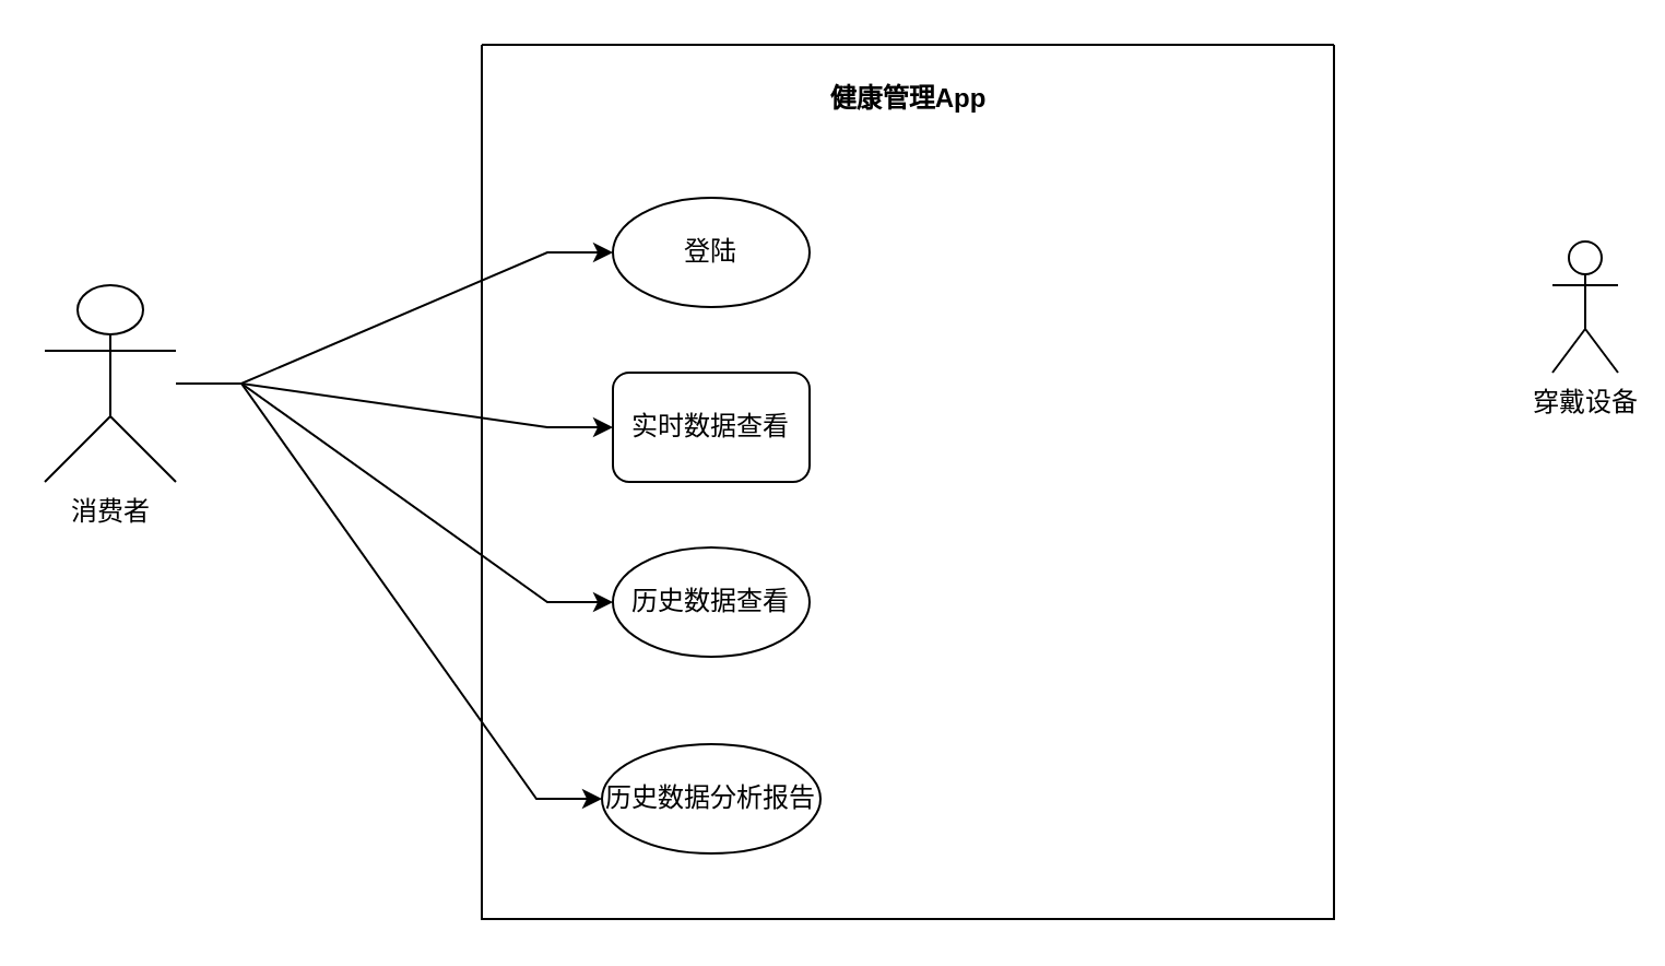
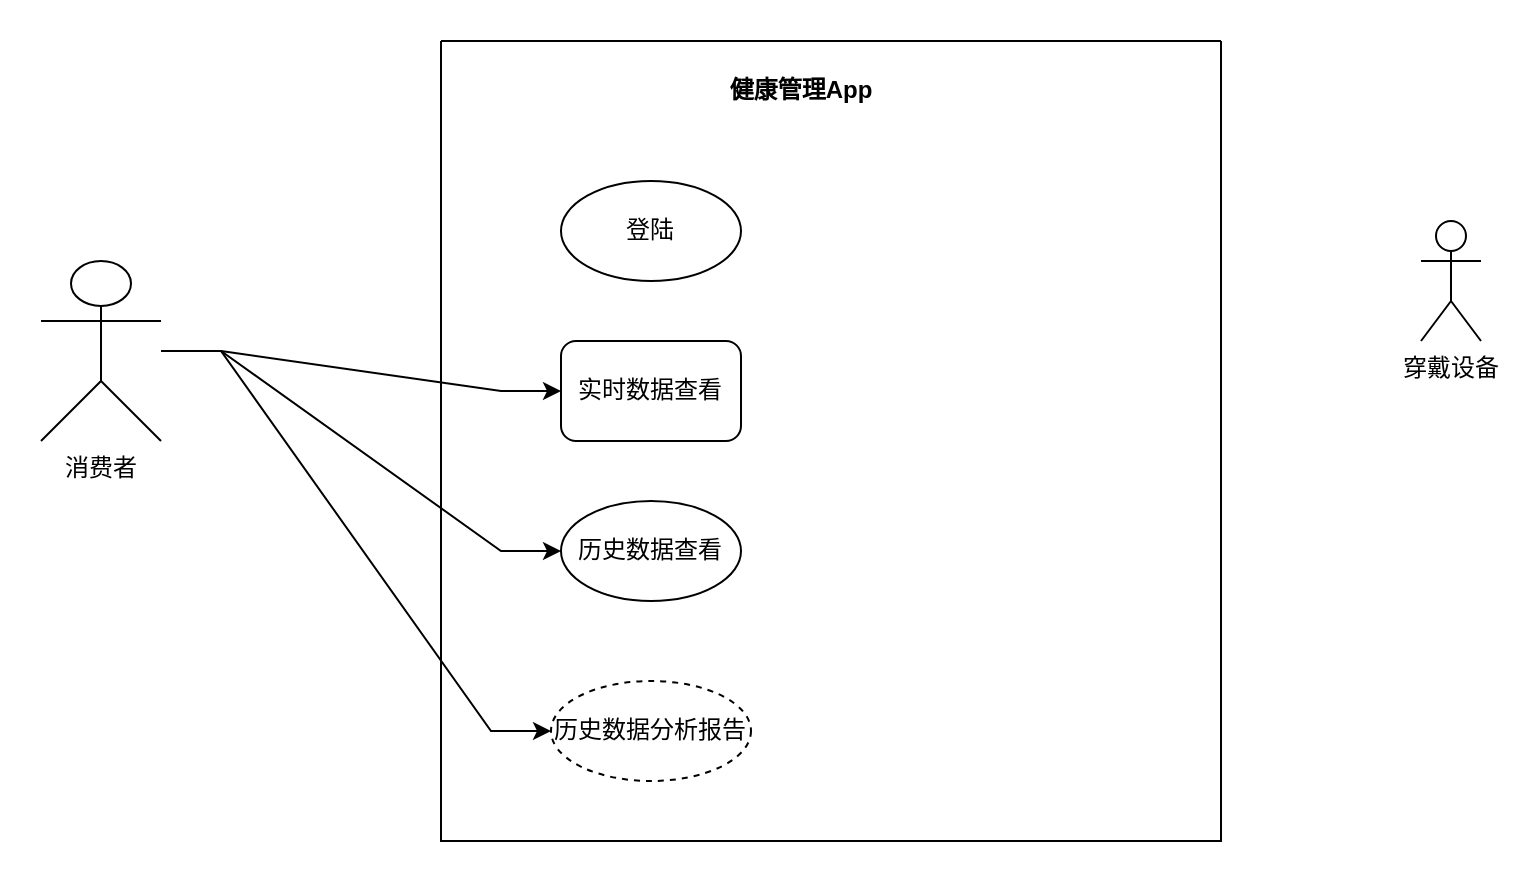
  <mxCell id="0" />
  <mxCell id="1" parent="0" />
  <mxCell id="2" value="" style="swimlane;startSize=0;" vertex="1" parent="1"><mxGeometry x="220" y="20" width="390" height="400" as="geometry"><mxRectangle x="270" y="80" width="50" height="40" as="alternateBounds" /></mxGeometry></mxCell>
- <mxCell id="3" value="&lt;b&gt;健康管理App&lt;/b&gt;" style="text;html=1;align=center;verticalAlign=middle;resizable=0;points=[];autosize=1;strokeColor=none;fillColor=none;" vertex="1" parent="2"><mxGeometry x="150" y="10" width="90" height="30" as="geometry" /></mxCell>
+ <mxCell id="3" value="&lt;b&gt;健康管理App&lt;/b&gt;" style="text;html=1;align=center;verticalAlign=middle;resizable=0;points=[];autosize=1;strokeColor=none;fillColor=none;" vertex="1" parent="2"><mxGeometry x="135" y="10" width="90" height="30" as="geometry" /></mxCell>
  <mxCell id="4" value="登陆" style="ellipse;whiteSpace=wrap;html=1;" vertex="1" parent="2"><mxGeometry x="60" y="70" width="90" height="50" as="geometry" /></mxCell>
  <mxCell id="5" value="实时数据查看" style="whiteSpace=wrap;html=1;rounded=1;" vertex="1" parent="2"><mxGeometry x="60" y="150" width="90" height="50" as="geometry" /></mxCell>
  <mxCell id="6" value="历史数据查看" style="ellipse;whiteSpace=wrap;html=1;" vertex="1" parent="2"><mxGeometry x="60" y="230" width="90" height="50" as="geometry" /></mxCell>
- <mxCell id="7" value="历史数据分析报告" style="ellipse;whiteSpace=wrap;html=1;" vertex="1" parent="2"><mxGeometry x="55" y="320" width="100" height="50" as="geometry" /></mxCell>
+ <mxCell id="7" value="历史数据分析报告" style="ellipse;whiteSpace=wrap;html=1;dashed=1;" vertex="1" parent="2"><mxGeometry x="55" y="320" width="100" height="50" as="geometry" /></mxCell>
  <mxCell id="8" style="edgeStyle=entityRelationEdgeStyle;rounded=0;orthogonalLoop=1;jettySize=auto;html=1;" edge="1" parent="1" source="12" target="5"><mxGeometry relative="1" as="geometry" /></mxCell>
- <mxCell id="9" style="edgeStyle=entityRelationEdgeStyle;rounded=0;orthogonalLoop=1;jettySize=auto;html=1;entryX=0;entryY=0.5;entryDx=0;entryDy=0;" edge="1" parent="1" source="12" target="4"><mxGeometry relative="1" as="geometry" /></mxCell>
  <mxCell id="10" style="edgeStyle=entityRelationEdgeStyle;rounded=0;orthogonalLoop=1;jettySize=auto;html=1;entryX=0;entryY=0.5;entryDx=0;entryDy=0;" edge="1" parent="1" source="12" target="6"><mxGeometry relative="1" as="geometry" /></mxCell>
  <mxCell id="11" style="edgeStyle=entityRelationEdgeStyle;rounded=0;orthogonalLoop=1;jettySize=auto;html=1;entryX=0;entryY=0.5;entryDx=0;entryDy=0;" edge="1" parent="1" source="12" target="7"><mxGeometry relative="1" as="geometry" /></mxCell>
  <mxCell id="12" value="消费者" style="shape=umlActor;verticalLabelPosition=bottom;verticalAlign=top;html=1;outlineConnect=0;" vertex="1" parent="1"><mxGeometry x="20" y="130" width="60" height="90" as="geometry" /></mxCell>
  <mxCell id="13" value="穿戴设备" style="shape=umlActor;verticalLabelPosition=bottom;verticalAlign=top;html=1;outlineConnect=0;" vertex="1" parent="1"><mxGeometry x="710" y="110" width="30" height="60" as="geometry" /></mxCell>
